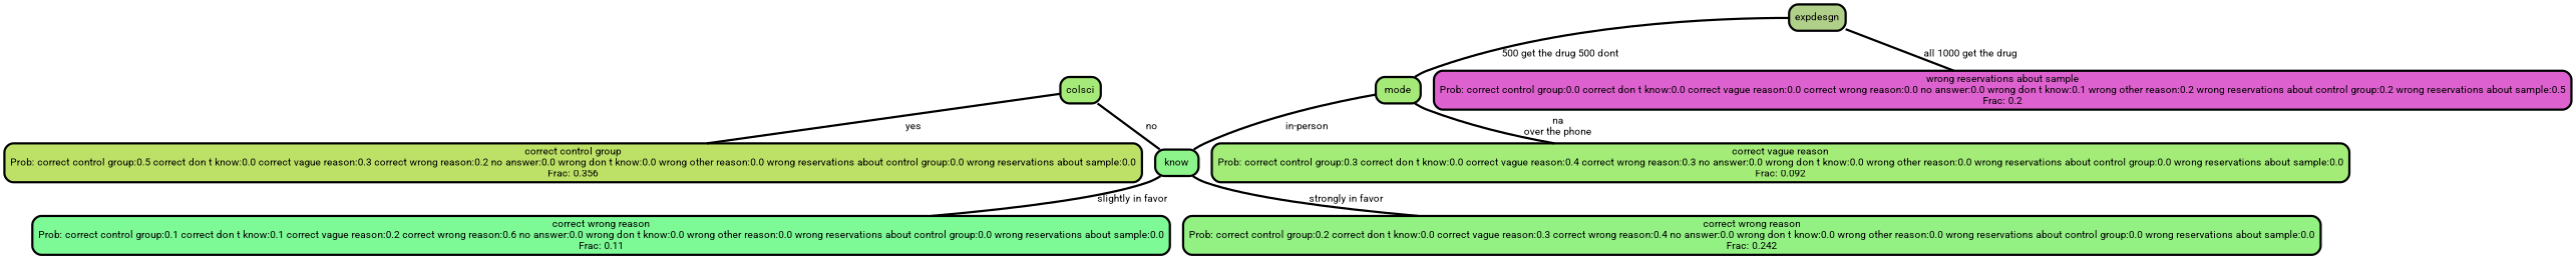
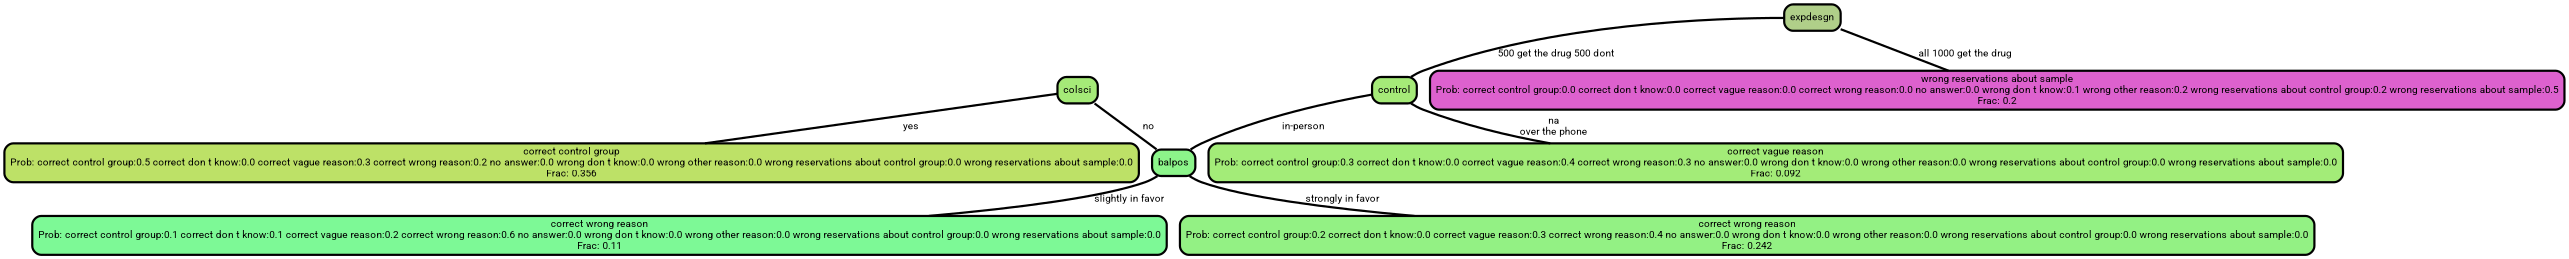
  graph {
    fontname=Roboto
    ranksep="0 equally"
    splines=straight
    node [color=black fillcolor="#a5ea78" fontcolor=black fontname=Roboto penwidth=3 shape=box style="filled, rounded"]
    edge [color=black fontname=Roboto penwidth=3]
    n1 [fillcolor="#7df996" label="correct wrong reason\nProb: correct control group:0.1 correct don t know:0.1 correct vague reason:0.2 correct wrong reason:0.6 no answer:0.0 wrong don t know:0.0 wrong other reason:0.0 wrong reservations about control group:0.0 wrong reservations about sample:0.0\nFrac: 0.11"]
-   n2 [fillcolor="#8cf48a" label=know]
+   n2 [fillcolor="#8cf48a" label=balpos]
    n3 [fillcolor="#93f184" label="correct wrong reason\nProb: correct control group:0.2 correct don t know:0.0 correct vague reason:0.3 correct wrong reason:0.4 no answer:0.0 wrong don t know:0.0 wrong other reason:0.0 wrong reservations about control group:0.0 wrong reservations about sample:0.0\nFrac: 0.242"]
    n4 [label=colsci]
    n5 [fillcolor="#bde167" label="correct control group\nProb: correct control group:0.5 correct don t know:0.0 correct vague reason:0.3 correct wrong reason:0.2 no answer:0.0 wrong don t know:0.0 wrong other reason:0.0 wrong reservations about control group:0.0 wrong reservations about sample:0.0\nFrac: 0.356"]
-   n6 [label=mode]
+   n6 [label=control]
    n7 [fillcolor="#a3ec78" label="correct vague reason\nProb: correct control group:0.3 correct don t know:0.0 correct vague reason:0.4 correct wrong reason:0.3 no answer:0.0 wrong don t know:0.0 wrong other reason:0.0 wrong reservations about control group:0.0 wrong reservations about sample:0.0\nFrac: 0.092"]
    n8 [fillcolor="#b0cf89" label=expdesgn]
    n9 [fillcolor="#dd61ce" label="wrong reservations about sample\nProb: correct control group:0.0 correct don t know:0.0 correct vague reason:0.0 correct wrong reason:0.0 no answer:0.0 wrong don t know:0.1 wrong other reason:0.2 wrong reservations about control group:0.2 wrong reservations about sample:0.5\nFrac: 0.2"]
    subgraph sub_1 {
      rank=same
    }
    n2 -- n1 [label=" slightly in favor"]
    n2 -- n3 [label=" strongly in favor"]
    n4 -- n2 [label=" no"]
    n4 -- n5 [label=" yes"]
    n6 -- n2 [label=" in-person"]
    n6 -- n7 [label=" na\n over the phone"]
    n8 -- n6 [label=" 500 get the drug 500 dont"]
    n8 -- n9 [label=" all 1000 get the drug"]
  }
